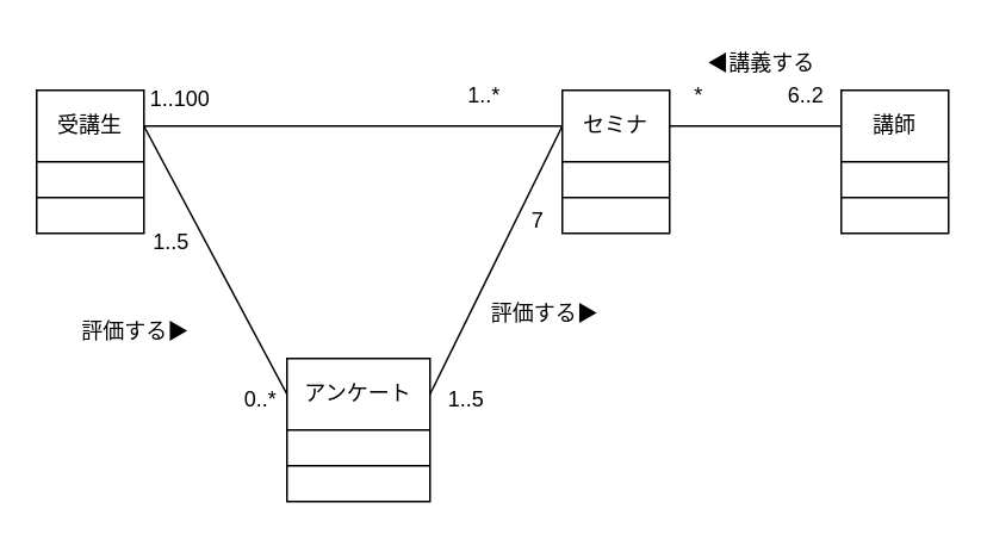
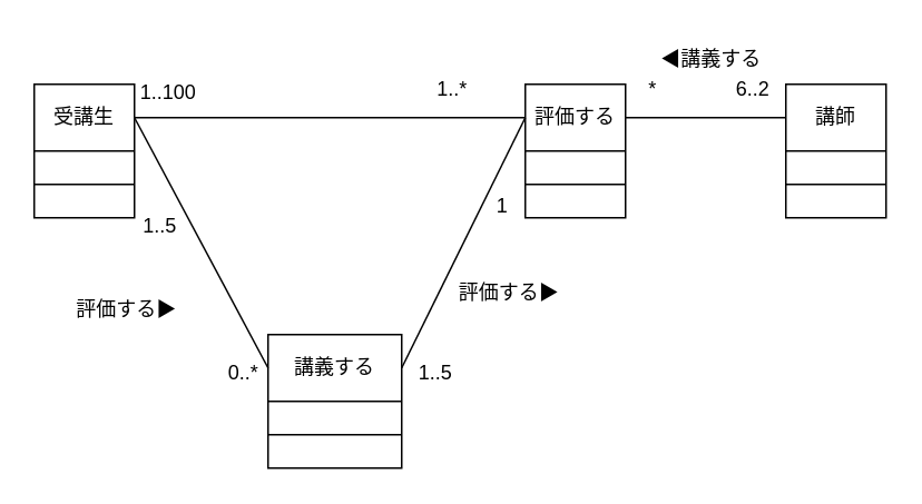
  <mxCell id="0" />
  <mxCell id="1" parent="0" />
  <mxCell id="2" value="" style="shape=table;startSize=0;container=1;collapsible=0;childLayout=tableLayout;" parent="1" vertex="1"><mxGeometry x="20" y="50" width="60" height="80" as="geometry" /></mxCell>
  <mxCell id="3" value="" style="shape=tableRow;horizontal=0;startSize=0;swimlaneHead=0;swimlaneBody=0;strokeColor=inherit;top=0;left=0;bottom=0;right=0;collapsible=0;dropTarget=0;fillColor=none;points=[[0,0.5],[1,0.5]];portConstraint=eastwest;" parent="2" vertex="1"><mxGeometry width="60" height="40" as="geometry" /></mxCell>
  <mxCell id="4" value="受講生" style="shape=partialRectangle;html=1;whiteSpace=wrap;connectable=0;strokeColor=inherit;overflow=hidden;fillColor=none;top=0;left=0;bottom=0;right=0;pointerEvents=1;" parent="3" vertex="1"><mxGeometry width="60" height="40" as="geometry"><mxRectangle width="60" height="40" as="alternateBounds" /></mxGeometry></mxCell>
  <mxCell id="5" value="" style="shape=tableRow;horizontal=0;startSize=0;swimlaneHead=0;swimlaneBody=0;strokeColor=inherit;top=0;left=0;bottom=0;right=0;collapsible=0;dropTarget=0;fillColor=none;points=[[0,0.5],[1,0.5]];portConstraint=eastwest;" parent="2" vertex="1"><mxGeometry y="40" width="60" height="20" as="geometry" /></mxCell>
  <mxCell id="6" value="" style="shape=partialRectangle;html=1;whiteSpace=wrap;connectable=0;strokeColor=inherit;overflow=hidden;fillColor=none;top=0;left=0;bottom=0;right=0;pointerEvents=1;" parent="5" vertex="1"><mxGeometry width="60" height="20" as="geometry"><mxRectangle width="60" height="20" as="alternateBounds" /></mxGeometry></mxCell>
  <mxCell id="7" value="" style="shape=tableRow;horizontal=0;startSize=0;swimlaneHead=0;swimlaneBody=0;strokeColor=inherit;top=0;left=0;bottom=0;right=0;collapsible=0;dropTarget=0;fillColor=none;points=[[0,0.5],[1,0.5]];portConstraint=eastwest;" parent="2" vertex="1"><mxGeometry y="60" width="60" height="20" as="geometry" /></mxCell>
  <mxCell id="8" value="" style="shape=partialRectangle;html=1;whiteSpace=wrap;connectable=0;strokeColor=inherit;overflow=hidden;fillColor=none;top=0;left=0;bottom=0;right=0;pointerEvents=1;" parent="7" vertex="1"><mxGeometry width="60" height="20" as="geometry"><mxRectangle width="60" height="20" as="alternateBounds" /></mxGeometry></mxCell>
  <mxCell id="9" value="" style="shape=table;startSize=0;container=1;collapsible=0;childLayout=tableLayout;" parent="1" vertex="1"><mxGeometry x="314" y="50" width="60" height="80" as="geometry" /></mxCell>
  <mxCell id="10" value="" style="shape=tableRow;horizontal=0;startSize=0;swimlaneHead=0;swimlaneBody=0;strokeColor=inherit;top=0;left=0;bottom=0;right=0;collapsible=0;dropTarget=0;fillColor=none;points=[[0,0.5],[1,0.5]];portConstraint=eastwest;" parent="9" vertex="1"><mxGeometry width="60" height="40" as="geometry" /></mxCell>
- <mxCell id="11" value="セミナ" style="shape=partialRectangle;html=1;whiteSpace=wrap;connectable=0;strokeColor=inherit;overflow=hidden;fillColor=none;top=0;left=0;bottom=0;right=0;pointerEvents=1;" parent="10" vertex="1"><mxGeometry width="60" height="40" as="geometry"><mxRectangle width="60" height="40" as="alternateBounds" /></mxGeometry></mxCell>
+ <mxCell id="11" value="評価する" style="shape=partialRectangle;html=1;whiteSpace=wrap;connectable=0;strokeColor=inherit;overflow=hidden;fillColor=none;top=0;left=0;bottom=0;right=0;pointerEvents=1;" parent="10" vertex="1"><mxGeometry width="60" height="40" as="geometry"><mxRectangle width="60" height="40" as="alternateBounds" /></mxGeometry></mxCell>
  <mxCell id="12" value="" style="shape=tableRow;horizontal=0;startSize=0;swimlaneHead=0;swimlaneBody=0;strokeColor=inherit;top=0;left=0;bottom=0;right=0;collapsible=0;dropTarget=0;fillColor=none;points=[[0,0.5],[1,0.5]];portConstraint=eastwest;" parent="9" vertex="1"><mxGeometry y="40" width="60" height="20" as="geometry" /></mxCell>
  <mxCell id="13" value="" style="shape=partialRectangle;html=1;whiteSpace=wrap;connectable=0;strokeColor=inherit;overflow=hidden;fillColor=none;top=0;left=0;bottom=0;right=0;pointerEvents=1;" parent="12" vertex="1"><mxGeometry width="60" height="20" as="geometry"><mxRectangle width="60" height="20" as="alternateBounds" /></mxGeometry></mxCell>
  <mxCell id="14" value="" style="shape=tableRow;horizontal=0;startSize=0;swimlaneHead=0;swimlaneBody=0;strokeColor=inherit;top=0;left=0;bottom=0;right=0;collapsible=0;dropTarget=0;fillColor=none;points=[[0,0.5],[1,0.5]];portConstraint=eastwest;" parent="9" vertex="1"><mxGeometry y="60" width="60" height="20" as="geometry" /></mxCell>
  <mxCell id="15" value="" style="shape=partialRectangle;html=1;whiteSpace=wrap;connectable=0;strokeColor=inherit;overflow=hidden;fillColor=none;top=0;left=0;bottom=0;right=0;pointerEvents=1;" parent="14" vertex="1"><mxGeometry width="60" height="20" as="geometry"><mxRectangle width="60" height="20" as="alternateBounds" /></mxGeometry></mxCell>
  <mxCell id="16" value="" style="shape=table;startSize=0;container=1;collapsible=0;childLayout=tableLayout;" parent="1" vertex="1"><mxGeometry x="470" y="50" width="60" height="80" as="geometry" /></mxCell>
  <mxCell id="17" value="" style="shape=tableRow;horizontal=0;startSize=0;swimlaneHead=0;swimlaneBody=0;strokeColor=inherit;top=0;left=0;bottom=0;right=0;collapsible=0;dropTarget=0;fillColor=none;points=[[0,0.5],[1,0.5]];portConstraint=eastwest;" parent="16" vertex="1"><mxGeometry width="60" height="40" as="geometry" /></mxCell>
  <mxCell id="18" value="講師" style="shape=partialRectangle;html=1;whiteSpace=wrap;connectable=0;strokeColor=inherit;overflow=hidden;fillColor=none;top=0;left=0;bottom=0;right=0;pointerEvents=1;" parent="17" vertex="1"><mxGeometry width="60" height="40" as="geometry"><mxRectangle width="60" height="40" as="alternateBounds" /></mxGeometry></mxCell>
  <mxCell id="19" value="" style="shape=tableRow;horizontal=0;startSize=0;swimlaneHead=0;swimlaneBody=0;strokeColor=inherit;top=0;left=0;bottom=0;right=0;collapsible=0;dropTarget=0;fillColor=none;points=[[0,0.5],[1,0.5]];portConstraint=eastwest;" parent="16" vertex="1"><mxGeometry y="40" width="60" height="20" as="geometry" /></mxCell>
  <mxCell id="20" value="" style="shape=partialRectangle;html=1;whiteSpace=wrap;connectable=0;strokeColor=inherit;overflow=hidden;fillColor=none;top=0;left=0;bottom=0;right=0;pointerEvents=1;" parent="19" vertex="1"><mxGeometry width="60" height="20" as="geometry"><mxRectangle width="60" height="20" as="alternateBounds" /></mxGeometry></mxCell>
  <mxCell id="21" value="" style="shape=tableRow;horizontal=0;startSize=0;swimlaneHead=0;swimlaneBody=0;strokeColor=inherit;top=0;left=0;bottom=0;right=0;collapsible=0;dropTarget=0;fillColor=none;points=[[0,0.5],[1,0.5]];portConstraint=eastwest;" parent="16" vertex="1"><mxGeometry y="60" width="60" height="20" as="geometry" /></mxCell>
  <mxCell id="22" value="" style="shape=partialRectangle;html=1;whiteSpace=wrap;connectable=0;strokeColor=inherit;overflow=hidden;fillColor=none;top=0;left=0;bottom=0;right=0;pointerEvents=1;" parent="21" vertex="1"><mxGeometry width="60" height="20" as="geometry"><mxRectangle width="60" height="20" as="alternateBounds" /></mxGeometry></mxCell>
  <mxCell id="23" value="" style="shape=table;startSize=0;container=1;collapsible=0;childLayout=tableLayout;" parent="1" vertex="1"><mxGeometry x="160" y="200" width="80" height="80" as="geometry" /></mxCell>
  <mxCell id="24" value="" style="shape=tableRow;horizontal=0;startSize=0;swimlaneHead=0;swimlaneBody=0;strokeColor=inherit;top=0;left=0;bottom=0;right=0;collapsible=0;dropTarget=0;fillColor=none;points=[[0,0.5],[1,0.5]];portConstraint=eastwest;" parent="23" vertex="1"><mxGeometry width="80" height="40" as="geometry" /></mxCell>
- <mxCell id="25" value="アンケート" style="shape=partialRectangle;html=1;whiteSpace=wrap;connectable=0;strokeColor=inherit;overflow=hidden;fillColor=none;top=0;left=0;bottom=0;right=0;pointerEvents=1;" parent="24" vertex="1"><mxGeometry width="80" height="40" as="geometry"><mxRectangle width="80" height="40" as="alternateBounds" /></mxGeometry></mxCell>
+ <mxCell id="25" value="講義する" style="shape=partialRectangle;html=1;whiteSpace=wrap;connectable=0;strokeColor=inherit;overflow=hidden;fillColor=none;top=0;left=0;bottom=0;right=0;pointerEvents=1;" parent="24" vertex="1"><mxGeometry width="80" height="40" as="geometry"><mxRectangle width="80" height="40" as="alternateBounds" /></mxGeometry></mxCell>
  <mxCell id="26" value="" style="shape=tableRow;horizontal=0;startSize=0;swimlaneHead=0;swimlaneBody=0;strokeColor=inherit;top=0;left=0;bottom=0;right=0;collapsible=0;dropTarget=0;fillColor=none;points=[[0,0.5],[1,0.5]];portConstraint=eastwest;" parent="23" vertex="1"><mxGeometry y="40" width="80" height="20" as="geometry" /></mxCell>
  <mxCell id="27" value="" style="shape=partialRectangle;html=1;whiteSpace=wrap;connectable=0;strokeColor=inherit;overflow=hidden;fillColor=none;top=0;left=0;bottom=0;right=0;pointerEvents=1;" parent="26" vertex="1"><mxGeometry width="80" height="20" as="geometry"><mxRectangle width="80" height="20" as="alternateBounds" /></mxGeometry></mxCell>
  <mxCell id="28" value="" style="shape=tableRow;horizontal=0;startSize=0;swimlaneHead=0;swimlaneBody=0;strokeColor=inherit;top=0;left=0;bottom=0;right=0;collapsible=0;dropTarget=0;fillColor=none;points=[[0,0.5],[1,0.5]];portConstraint=eastwest;" parent="23" vertex="1"><mxGeometry y="60" width="80" height="20" as="geometry" /></mxCell>
  <mxCell id="29" value="" style="shape=partialRectangle;html=1;whiteSpace=wrap;connectable=0;strokeColor=inherit;overflow=hidden;fillColor=none;top=0;left=0;bottom=0;right=0;pointerEvents=1;" parent="28" vertex="1"><mxGeometry width="80" height="20" as="geometry"><mxRectangle width="80" height="20" as="alternateBounds" /></mxGeometry></mxCell>
  <mxCell id="30" style="edgeStyle=orthogonalEdgeStyle;rounded=0;orthogonalLoop=1;jettySize=auto;html=1;exitX=1;exitY=0.5;exitDx=0;exitDy=0;entryX=0;entryY=0.5;entryDx=0;entryDy=0;endArrow=none;endFill=0;" parent="1" source="3" target="10" edge="1"><mxGeometry relative="1" as="geometry" /></mxCell>
  <mxCell id="31" style="edgeStyle=orthogonalEdgeStyle;rounded=0;orthogonalLoop=1;jettySize=auto;html=1;exitX=1;exitY=0.5;exitDx=0;exitDy=0;entryX=0;entryY=0.5;entryDx=0;entryDy=0;endArrow=none;endFill=0;" parent="1" source="10" target="17" edge="1"><mxGeometry relative="1" as="geometry" /></mxCell>
  <mxCell id="32" style="rounded=0;orthogonalLoop=1;jettySize=auto;html=1;exitX=1;exitY=0.5;exitDx=0;exitDy=0;entryX=0;entryY=0.5;entryDx=0;entryDy=0;endArrow=none;endFill=0;" parent="1" source="3" target="24" edge="1"><mxGeometry relative="1" as="geometry" /></mxCell>
  <mxCell id="33" style="rounded=0;orthogonalLoop=1;jettySize=auto;html=1;exitX=1;exitY=0.5;exitDx=0;exitDy=0;entryX=0;entryY=0.5;entryDx=0;entryDy=0;endArrow=none;endFill=0;" parent="1" source="24" target="10" edge="1"><mxGeometry relative="1" as="geometry" /></mxCell>
  <mxCell id="34" value="◀講義する" style="text;html=1;align=center;verticalAlign=middle;resizable=0;points=[];autosize=1;strokeColor=none;fillColor=none;" parent="1" vertex="1"><mxGeometry x="385" y="20" width="80" height="30" as="geometry" /></mxCell>
  <mxCell id="35" value="評価する▶" style="text;html=1;align=center;verticalAlign=middle;resizable=0;points=[];autosize=1;strokeColor=none;fillColor=none;" parent="1" vertex="1"><mxGeometry x="35" y="170" width="80" height="30" as="geometry" /></mxCell>
  <mxCell id="36" value="評価する▶" style="text;html=1;align=center;verticalAlign=middle;resizable=0;points=[];autosize=1;strokeColor=none;fillColor=none;" parent="1" vertex="1"><mxGeometry x="264" y="160" width="80" height="30" as="geometry" /></mxCell>
  <mxCell id="37" value="1..100" style="text;html=1;align=center;verticalAlign=middle;resizable=0;points=[];autosize=1;strokeColor=none;fillColor=none;" parent="1" vertex="1"><mxGeometry x="70" y="40" width="60" height="30" as="geometry" /></mxCell>
  <mxCell id="38" value="1..*" style="text;html=1;align=center;verticalAlign=middle;resizable=0;points=[];autosize=1;strokeColor=none;fillColor=none;" parent="1" vertex="1"><mxGeometry x="250" y="38" width="40" height="30" as="geometry" /></mxCell>
  <mxCell id="39" value="*" style="text;html=1;align=center;verticalAlign=middle;resizable=0;points=[];autosize=1;strokeColor=none;fillColor=none;" parent="1" vertex="1"><mxGeometry x="375" y="38" width="30" height="30" as="geometry" /></mxCell>
  <mxCell id="40" value="6..2" style="text;html=1;align=center;verticalAlign=middle;resizable=0;points=[];autosize=1;strokeColor=none;fillColor=none;" parent="1" vertex="1"><mxGeometry x="430" y="38" width="40" height="30" as="geometry" /></mxCell>
  <mxCell id="41" value="1..5" style="text;html=1;align=center;verticalAlign=middle;resizable=0;points=[];autosize=1;strokeColor=none;fillColor=none;" parent="1" vertex="1"><mxGeometry x="75" y="120" width="40" height="30" as="geometry" /></mxCell>
  <mxCell id="42" value="0..*" style="text;html=1;align=center;verticalAlign=middle;resizable=0;points=[];autosize=1;strokeColor=none;fillColor=none;" parent="1" vertex="1"><mxGeometry x="125" y="208" width="40" height="30" as="geometry" /></mxCell>
- <mxCell id="43" value="7" style="text;html=1;align=center;verticalAlign=middle;resizable=0;points=[];autosize=1;strokeColor=none;fillColor=none;" parent="1" vertex="1"><mxGeometry x="285" y="108" width="30" height="30" as="geometry" /></mxCell>
+ <mxCell id="43" value="1" style="text;html=1;align=center;verticalAlign=middle;resizable=0;points=[];autosize=1;strokeColor=none;fillColor=none;" parent="1" vertex="1"><mxGeometry x="285" y="108" width="30" height="30" as="geometry" /></mxCell>
  <mxCell id="44" value="1..5" style="text;html=1;align=center;verticalAlign=middle;resizable=0;points=[];autosize=1;strokeColor=none;fillColor=none;" parent="1" vertex="1"><mxGeometry x="240" y="208" width="40" height="30" as="geometry" /></mxCell>
